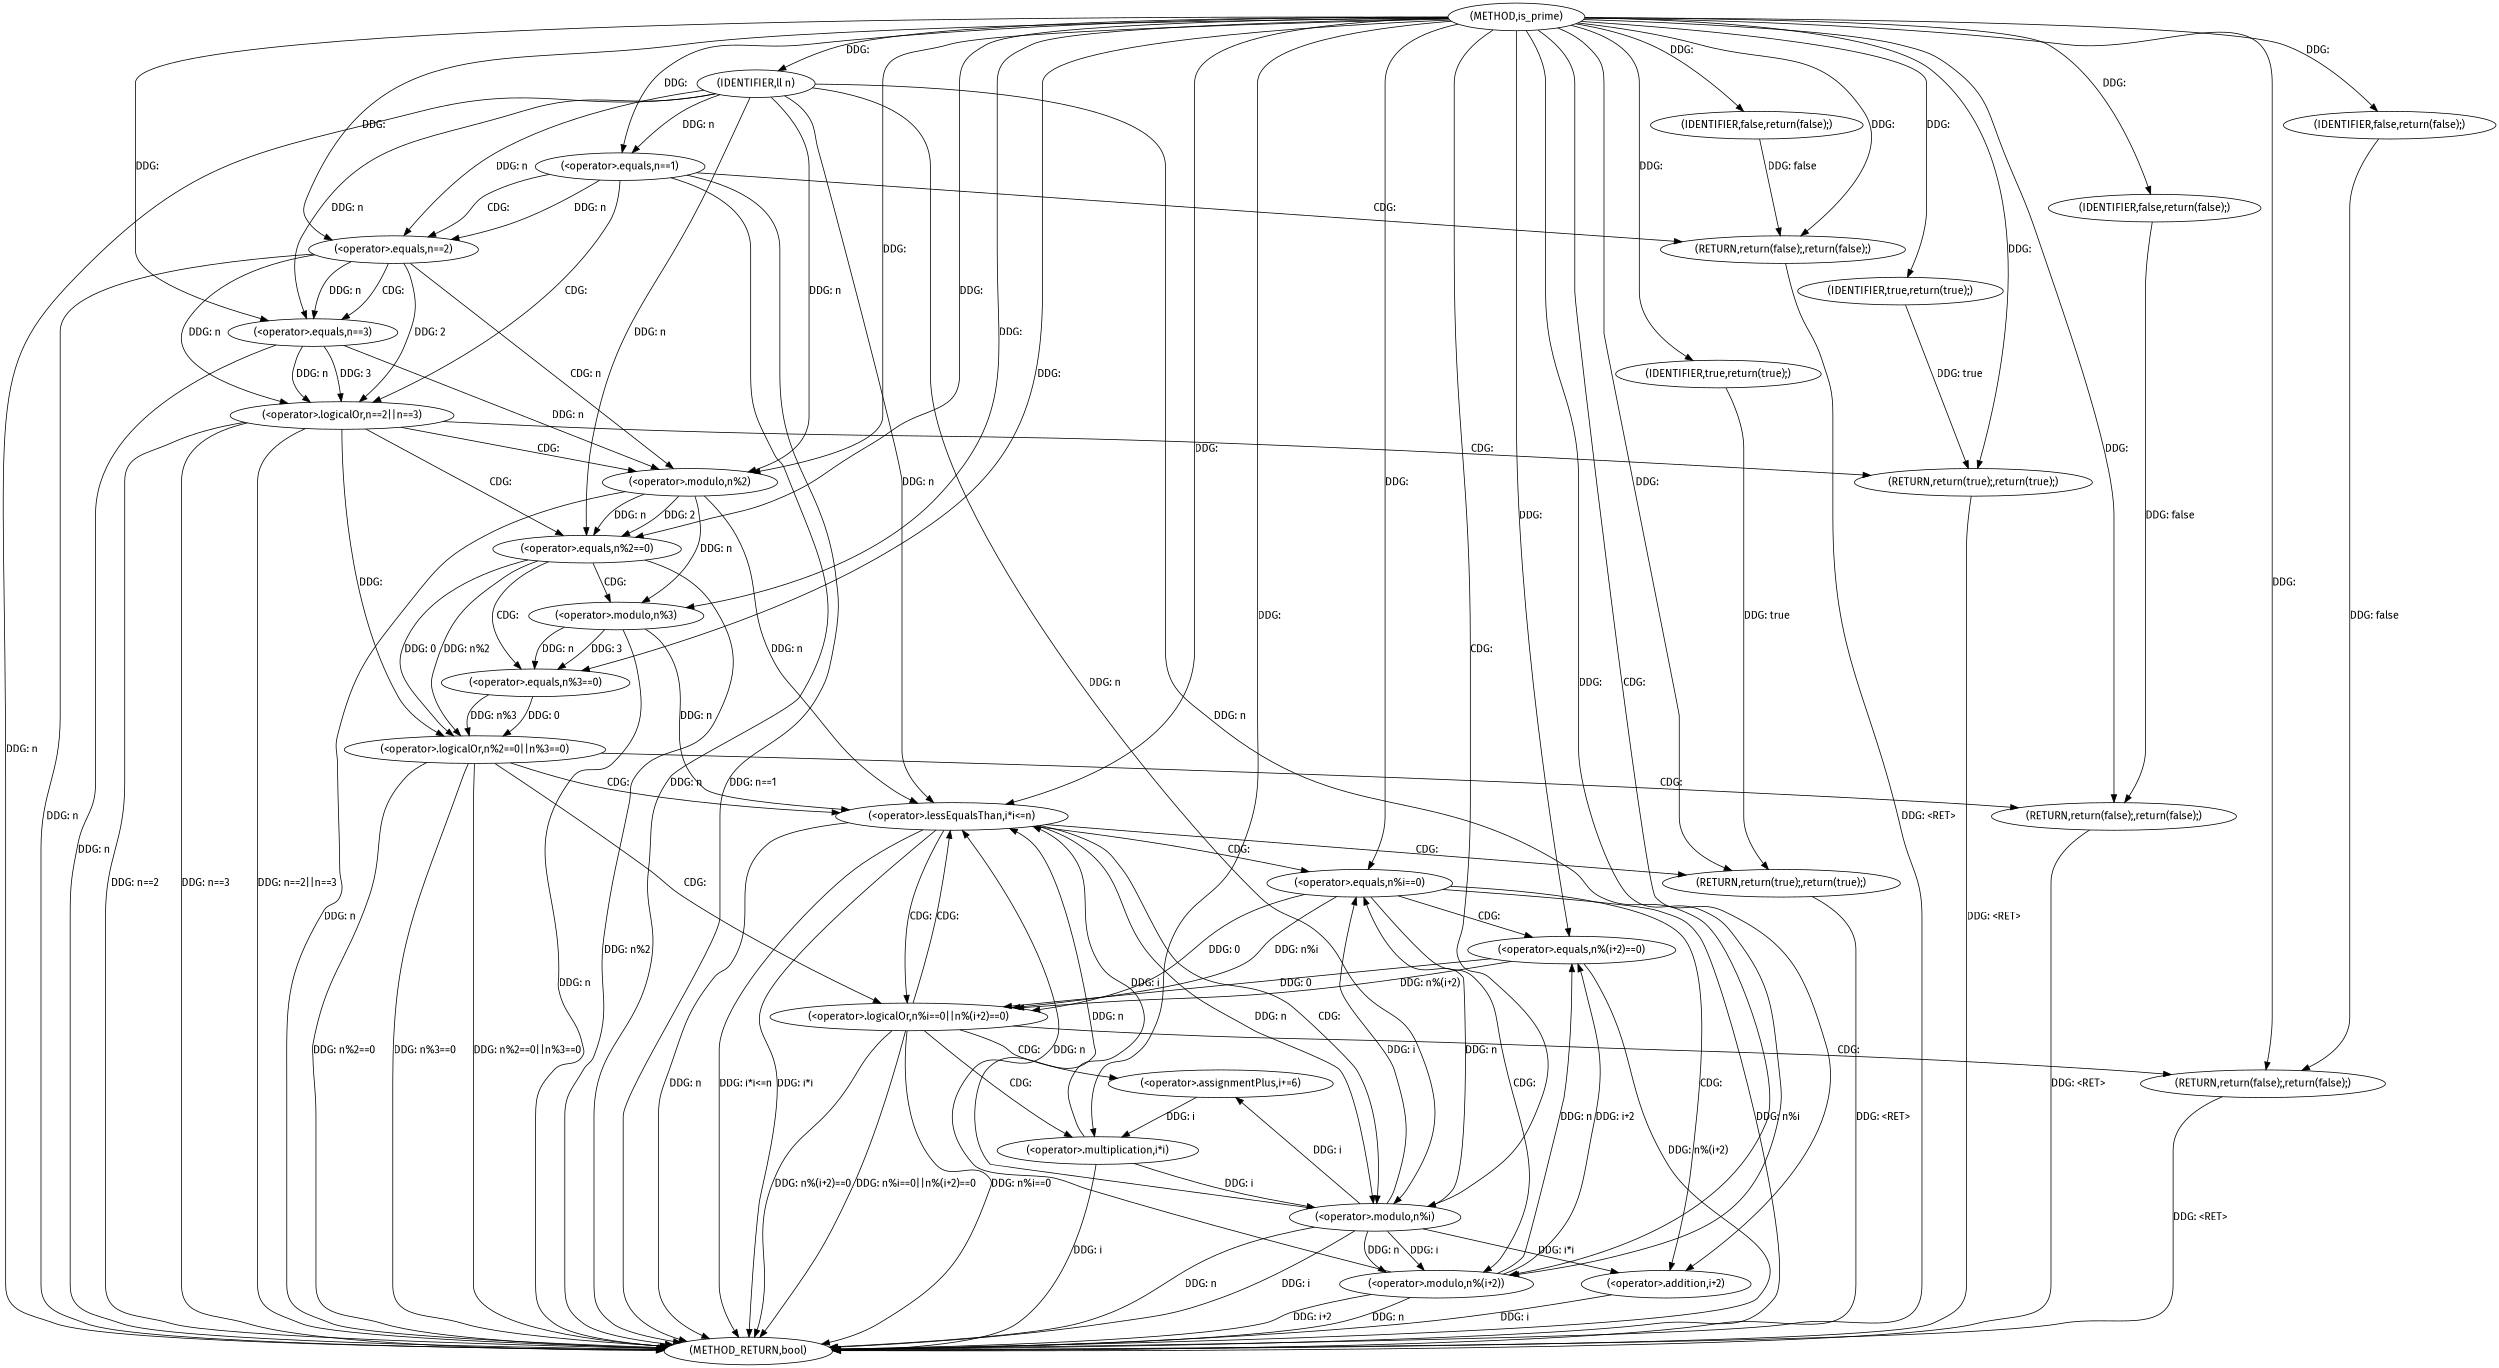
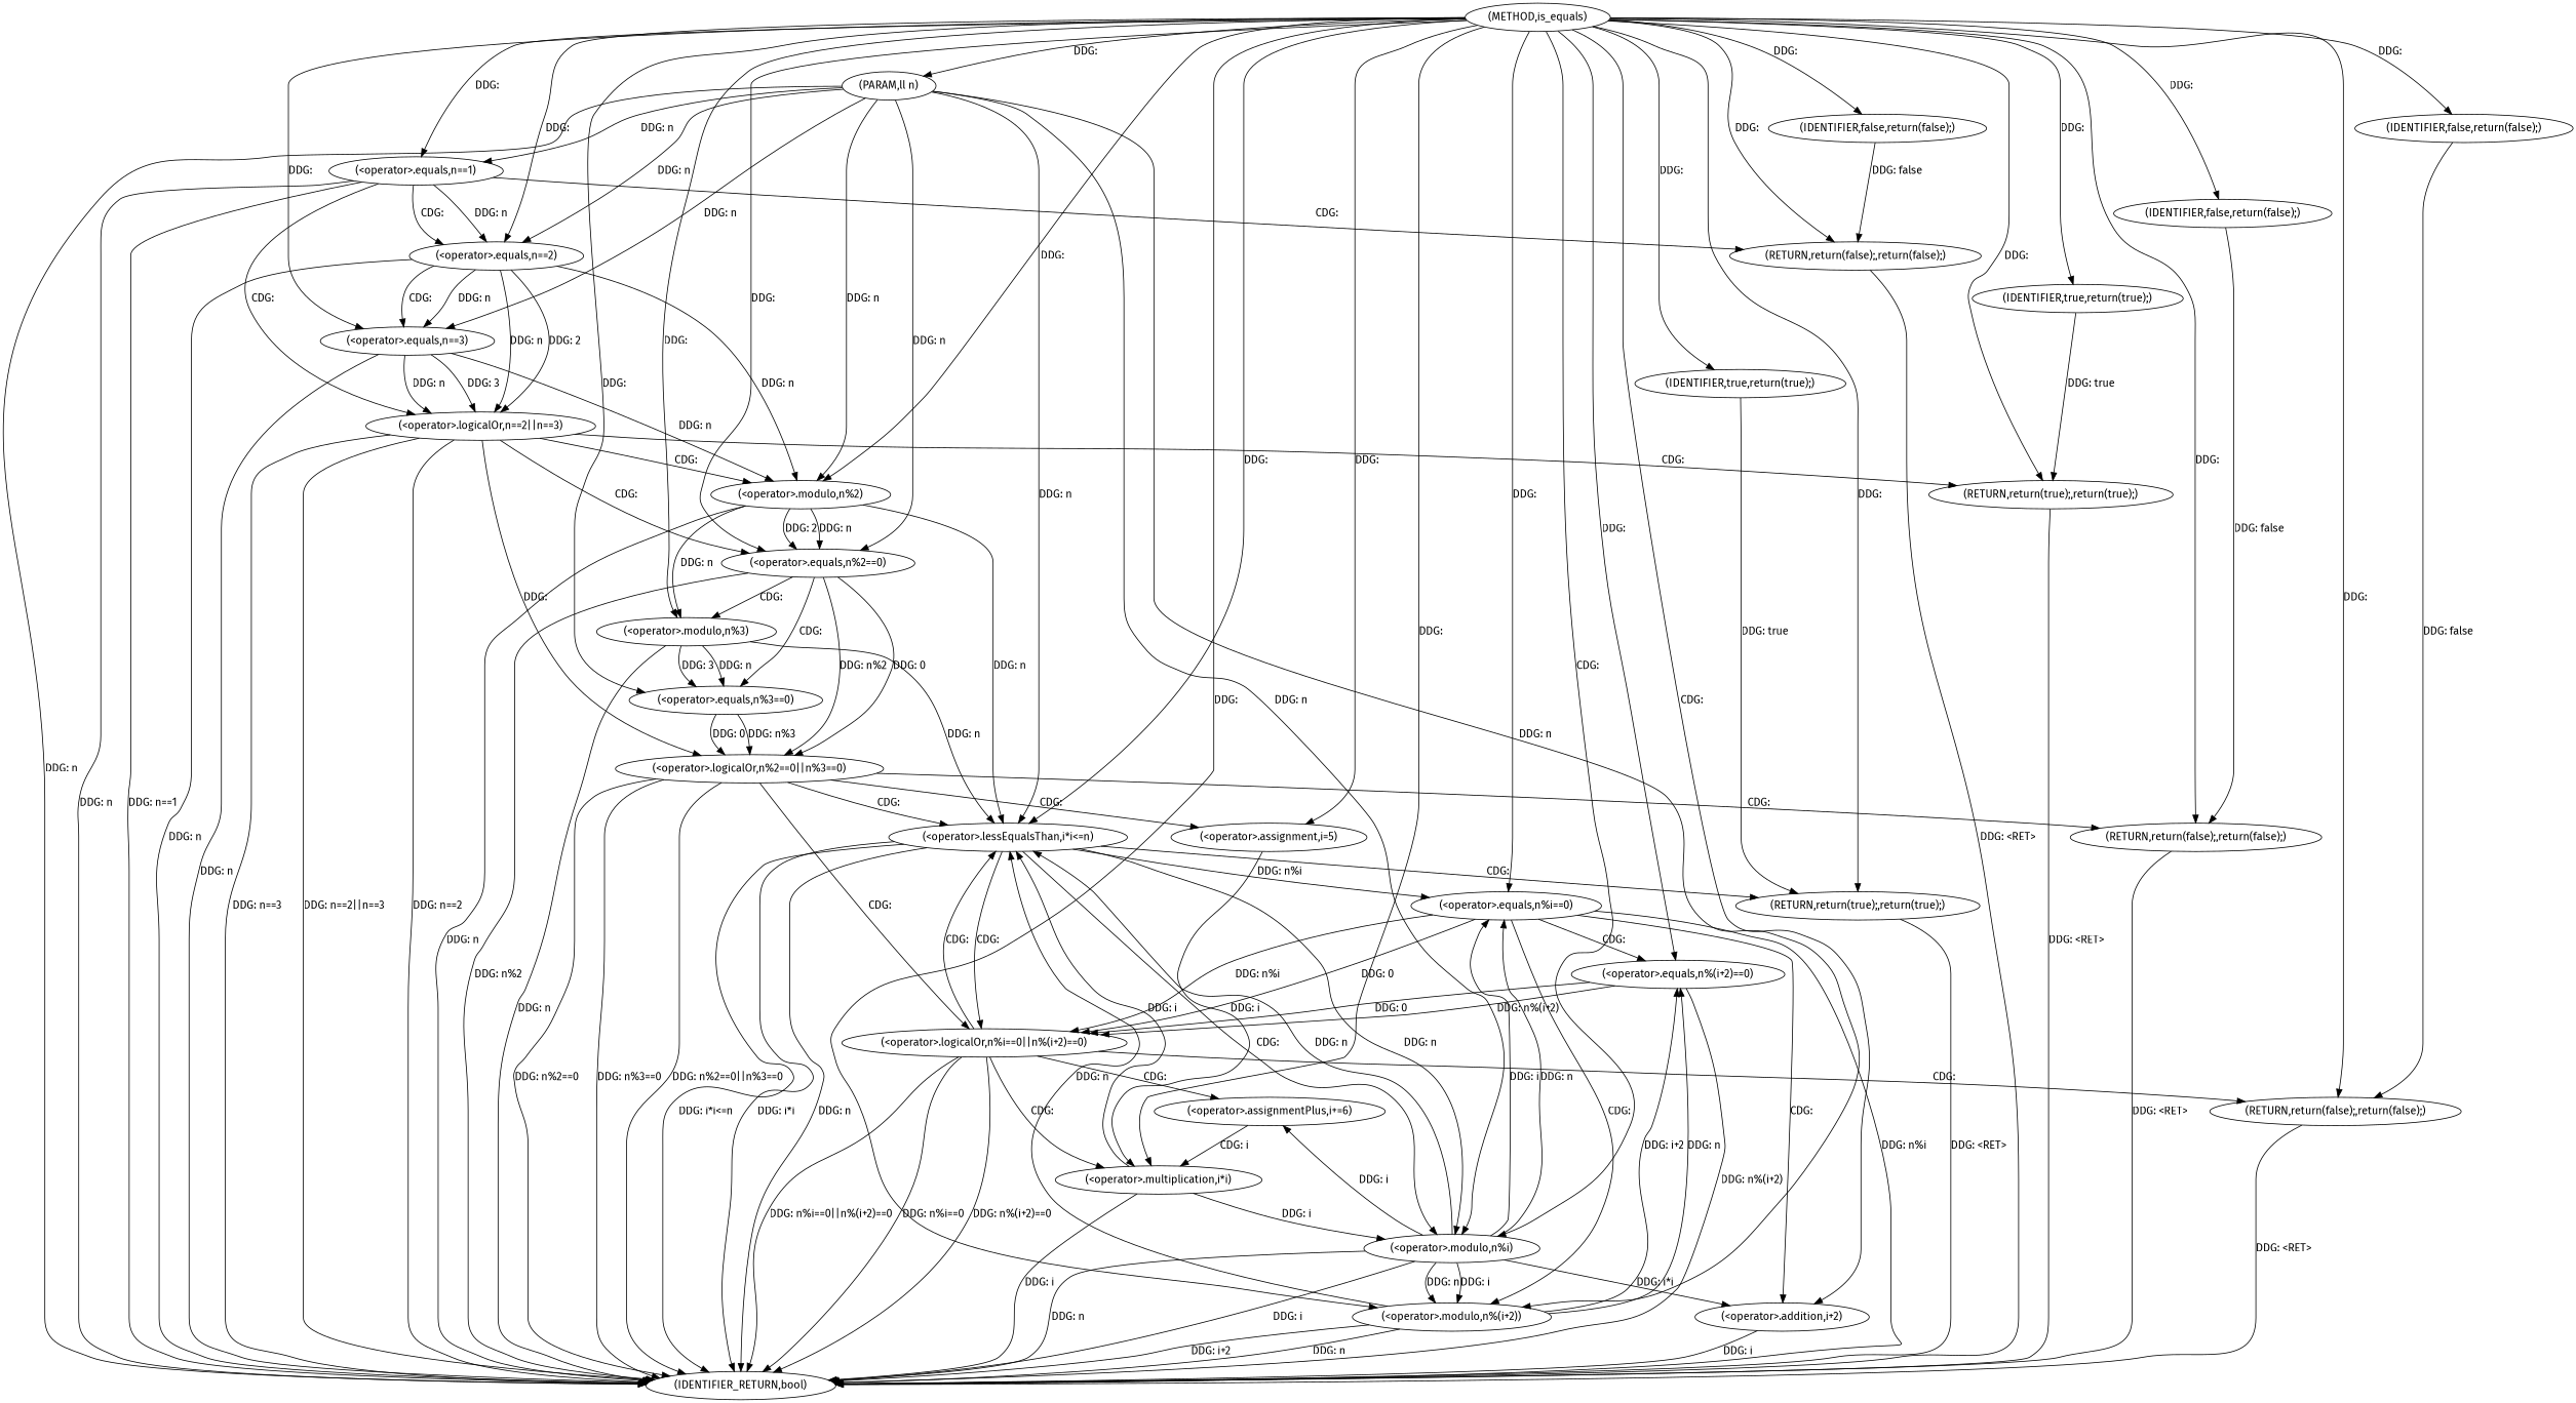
  digraph {
    fontname="Fira Sans"
    node [fontname="Fira Sans"]
    edge [fontname="Fira Sans"]
-   n1 [label="(METHOD,is_prime)"]
-   n2 [label="(IDENTIFIER,ll n)"]
+   n1 [label="(METHOD,is_equals)"]
+   n2 [label="(PARAM,ll n)"]
    n3 [label="(RETURN,return(true);,return(true);)"]
    n4 [label="(<operator>.equals,n==1)"]
    n5 [label="(RETURN,return(false);,return(false);)"]
    n6 [label="(RETURN,return(true);,return(true);)"]
    n7 [label="(RETURN,return(false);,return(false);)"]
+   n8 [label="(<operator>.assignment,i=5)"]
    n9 [label="(<operator>.lessEqualsThan,i*i<=n)"]
    n10 [label="(IDENTIFIER,true,return(true);)"]
    n11 [label="(IDENTIFIER,false,return(false);)"]
    n12 [label="(IDENTIFIER,true,return(true);)"]
    n13 [label="(IDENTIFIER,false,return(false);)"]
    n14 [label="(RETURN,return(false);,return(false);)"]
    n15 [label="(<operator>.equals,n==2)"]
    n16 [label="(<operator>.equals,n==3)"]
    n17 [label="(<operator>.equals,n%2==0)"]
    n18 [label="(<operator>.equals,n%3==0)"]
    n19 [label="(<operator>.multiplication,i*i)"]
    n20 [label="(IDENTIFIER,false,return(false);)"]
    n21 [label="(<operator>.modulo,n%2)"]
    n22 [label="(<operator>.modulo,n%3)"]
    n23 [label="(<operator>.equals,n%i==0)"]
    n24 [label="(<operator>.equals,n%(i+2)==0)"]
    n25 [label="(<operator>.modulo,n%i)"]
    n26 [label="(<operator>.modulo,n%(i+2))"]
    n27 [label="(<operator>.addition,i+2)"]
-   n28 [label="(METHOD_RETURN,bool)"]
+   n28 [label="(IDENTIFIER_RETURN,bool)"]
    n29 [label="(<operator>.logicalOr,n==2||n==3)"]
    n30 [label="(<operator>.logicalOr,n%i==0||n%(i+2)==0)"]
    n31 [label="(<operator>.assignmentPlus,i+=6)"]
    n32 [label="(<operator>.logicalOr,n%2==0||n%3==0)"]
    n1 -> n2 [label="DDG: "]
    n1 -> n3 [label="DDG: "]
    n1 -> n4 [label="DDG: "]
    n1 -> n5 [label="DDG: "]
    n1 -> n6 [label="DDG: "]
    n1 -> n7 [label="DDG: "]
+   n1 -> n8 [label="DDG: "]
    n1 -> n9 [label="DDG: "]
    n1 -> n10 [label="DDG: "]
    n1 -> n11 [label="DDG: "]
    n1 -> n12 [label="DDG: "]
    n1 -> n13 [label="DDG: "]
    n1 -> n14 [label="DDG: "]
    n1 -> n15 [label="DDG: "]
    n1 -> n16 [label="DDG: "]
    n1 -> n17 [label="DDG: "]
    n1 -> n18 [label="DDG: "]
    n1 -> n19 [label="DDG: "]
    n1 -> n20 [label="DDG: "]
    n1 -> n21 [label="DDG: "]
    n1 -> n22 [label="DDG: "]
    n1 -> n23 [label="DDG: "]
    n1 -> n24 [label="DDG: "]
    n1 -> n25 [label="CDG: "]
    n1 -> n26 [label="DDG: "]
    n1 -> n27 [label="CDG: "]
    n2 -> n4 [label="DDG: n"]
    n2 -> n9 [label="DDG: n"]
    n2 -> n15 [label="DDG: n"]
    n2 -> n16 [label="DDG: n"]
    n2 -> n17 [label="DDG: n"]
    n2 -> n21 [label="DDG: n"]
    n2 -> n25 [label="DDG: n"]
    n2 -> n26 [label="DDG: n"]
    n2 -> n28 [label="DDG: n"]
    n3 -> n28 [label="DDG: <RET>"]
    n4 -> n5 [label="CDG: "]
    n4 -> n15 [label="DDG: n"]
    n4 -> n15 [label="CDG: "]
    n4 -> n28 [label="DDG: n"]
    n4 -> n28 [label="DDG: n==1"]
    n4 -> n29 [label="CDG: "]
    n5 -> n28 [label="DDG: <RET>"]
    n6 -> n28 [label="DDG: <RET>"]
    n7 -> n28 [label="DDG: <RET>"]
+   n8 -> n19 [label="DDG: i"]
    n9 -> n3 [label="CDG: "]
-   n9 -> n23 [label="CDG: "]
+   n9 -> n23 [label="DDG: n%i"]
    n9 -> n25 [label="DDG: n"]
    n9 -> n25 [label="CDG: "]
    n9 -> n28 [label="DDG: i*i"]
    n9 -> n28 [label="DDG: n"]
    n9 -> n28 [label="DDG: i*i<=n"]
    n9 -> n30 [label="CDG: "]
    n10 -> n3 [label="DDG: true"]
    n11 -> n5 [label="DDG: false"]
    n12 -> n6 [label="DDG: true"]
    n13 -> n7 [label="DDG: false"]
    n14 -> n28 [label="DDG: <RET>"]
    n15 -> n16 [label="DDG: n"]
    n15 -> n16 [label="CDG: "]
-   n15 -> n21 [label="CDG: n"]
+   n15 -> n21 [label="DDG: n"]
    n15 -> n28 [label="DDG: n"]
    n15 -> n29 [label="DDG: n"]
    n15 -> n29 [label="DDG: 2"]
    n16 -> n21 [label="DDG: n"]
    n16 -> n28 [label="DDG: n"]
    n16 -> n29 [label="DDG: 3"]
    n16 -> n29 [label="DDG: n"]
    n17 -> n18 [label="CDG: "]
    n17 -> n22 [label="CDG: "]
    n17 -> n28 [label="DDG: n%2"]
    n17 -> n32 [label="DDG: n%2"]
    n17 -> n32 [label="DDG: 0"]
    n18 -> n32 [label="DDG: 0"]
    n18 -> n32 [label="DDG: n%3"]
    n19 -> n9 [label="DDG: i"]
    n19 -> n25 [label="DDG: i"]
    n19 -> n28 [label="DDG: i"]
    n20 -> n14 [label="DDG: false"]
    n21 -> n9 [label="DDG: n"]
    n21 -> n17 [label="DDG: 2"]
    n21 -> n17 [label="DDG: n"]
    n21 -> n22 [label="DDG: n"]
    n21 -> n28 [label="DDG: n"]
    n22 -> n9 [label="DDG: n"]
    n22 -> n18 [label="DDG: 3"]
    n22 -> n18 [label="DDG: n"]
    n22 -> n28 [label="DDG: n"]
    n23 -> n24 [label="CDG: "]
    n23 -> n26 [label="CDG: "]
    n23 -> n27 [label="CDG: "]
    n23 -> n28 [label="DDG: n%i"]
    n23 -> n30 [label="DDG: 0"]
    n23 -> n30 [label="DDG: n%i"]
    n24 -> n28 [label="DDG: n%(i+2)"]
    n24 -> n30 [label="DDG: 0"]
    n24 -> n30 [label="DDG: n%(i+2)"]
    n25 -> n9 [label="DDG: n"]
    n25 -> n23 [label="DDG: i"]
    n25 -> n23 [label="DDG: n"]
    n25 -> n26 [label="DDG: n"]
    n25 -> n26 [label="DDG: i"]
    n25 -> n27 [label="DDG: i*i"]
    n25 -> n28 [label="DDG: n"]
    n25 -> n28 [label="DDG: i"]
    n25 -> n31 [label="DDG: i"]
    n26 -> n9 [label="DDG: n"]
    n26 -> n24 [label="DDG: n"]
    n26 -> n24 [label="DDG: i+2"]
    n26 -> n28 [label="DDG: n"]
    n26 -> n28 [label="DDG: i+2"]
    n27 -> n28 [label="DDG: i"]
    n29 -> n6 [label="CDG: "]
    n29 -> n17 [label="CDG: "]
    n29 -> n21 [label="CDG: "]
    n29 -> n28 [label="DDG: n==2"]
    n29 -> n28 [label="DDG: n==3"]
    n29 -> n28 [label="DDG: n==2||n==3"]
    n29 -> n32 [label="DDG: "]
    n30 -> n9 [label="CDG: "]
    n30 -> n14 [label="CDG: "]
    n30 -> n19 [label="CDG: "]
    n30 -> n28 [label="DDG: n%i==0"]
    n30 -> n28 [label="DDG: n%(i+2)==0"]
    n30 -> n28 [label="DDG: n%i==0||n%(i+2)==0"]
    n30 -> n31 [label="CDG: "]
-   n31 -> n19 [label="DDG: i"]
+   n31 -> n19 [label="CDG: i"]
    n32 -> n7 [label="CDG: "]
+   n32 -> n8 [label="CDG: "]
    n32 -> n9 [label="CDG: "]
    n32 -> n28 [label="DDG: n%2==0"]
    n32 -> n28 [label="DDG: n%3==0"]
    n32 -> n28 [label="DDG: n%2==0||n%3==0"]
    n32 -> n30 [label="CDG: "]
  }
